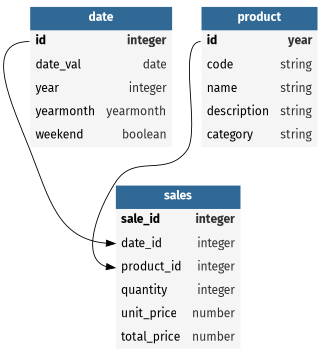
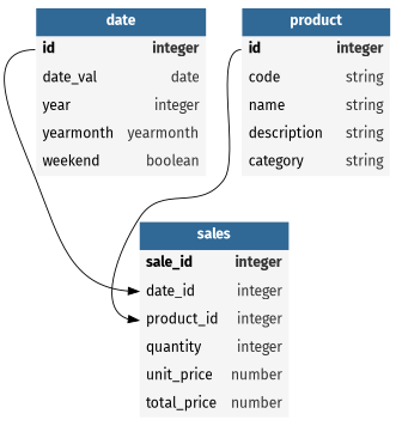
  digraph {
    fontname="Fira Sans"
    node [shape=plaintext fontname="Fira Sans"]
    edge [tailport=idn fontname="Fira Sans"]
    n1 [label=<<table bgcolor="#f5f5f5" border="0" cellborder="0" cellspacing="0" cellpadding="6"><tr><td colspan="2" bgcolor="#306996"><b><font color="#ffffff">date</font></b></td></tr><tr><td port="idn" align="left"><b>id</b></td><td port="idt" align="right"><b><font color="#333333">integer</font></b></td></tr><tr><td port="date_valn" align="left">date_val</td><td port="date_valt" align="right"><font color="#333333">date</font></td></tr><tr><td port="yearn" align="left">year</td><td port="yeart" align="right"><font color="#333333">integer</font></td></tr><tr><td port="yearmonthn" align="left">yearmonth</td><td port="yearmontht" align="right"><font color="#333333">yearmonth</font></td></tr><tr><td port="weekendn" align="left">weekend</td><td port="weekendt" align="right"><font color="#333333">boolean</font></td></tr></table>>]
    n2 [label=<<table bgcolor="#f5f5f5" border="0" cellborder="0" cellspacing="0" cellpadding="6"><tr><td colspan="2" bgcolor="#306996"><b><font color="#ffffff">sales</font></b></td></tr><tr><td port="sale_idn" align="left"><b>sale_id</b></td><td port="sale_idt" align="right"><b><font color="#333333">integer</font></b></td></tr><tr><td port="date_idn" align="left">date_id</td><td port="date_idt" align="right"><font color="#333333">integer</font></td></tr><tr><td port="product_idn" align="left">product_id</td><td port="product_idt" align="right"><font color="#333333">integer</font></td></tr><tr><td port="quantityn" align="left">quantity</td><td port="quantityt" align="right"><font color="#333333">integer</font></td></tr><tr><td port="unit_pricen" align="left">unit_price</td><td port="unit_pricet" align="right"><font color="#333333">number</font></td></tr><tr><td port="total_pricen" align="left">total_price</td><td port="total_pricet" align="right"><font color="#333333">number</font></td></tr></table>>]
-   n3 [label=<<table bgcolor="#f5f5f5" border="0" cellborder="0" cellspacing="0" cellpadding="6"><tr><td colspan="2" bgcolor="#306996"><b><font color="#ffffff">product</font></b></td></tr><tr><td port="idn" align="left"><b>id</b></td><td port="idt" align="right"><b><font color="#333333">year</font></b></td></tr><tr><td port="coden" align="left">code</td><td port="codet" align="right"><font color="#333333">string</font></td></tr><tr><td port="namen" align="left">name</td><td port="namet" align="right"><font color="#333333">string</font></td></tr><tr><td port="descriptionn" align="left">description</td><td port="descriptiont" align="right"><font color="#333333">string</font></td></tr><tr><td port="categoryn" align="left">category</td><td port="categoryt" align="right"><font color="#333333">string</font></td></tr></table>>]
+   n3 [label=<<table bgcolor="#f5f5f5" border="0" cellborder="0" cellspacing="0" cellpadding="6"><tr><td colspan="2" bgcolor="#306996"><b><font color="#ffffff">product</font></b></td></tr><tr><td port="idn" align="left"><b>id</b></td><td port="idt" align="right"><b><font color="#333333">integer</font></b></td></tr><tr><td port="coden" align="left">code</td><td port="codet" align="right"><font color="#333333">string</font></td></tr><tr><td port="namen" align="left">name</td><td port="namet" align="right"><font color="#333333">string</font></td></tr><tr><td port="descriptionn" align="left">description</td><td port="descriptiont" align="right"><font color="#333333">string</font></td></tr><tr><td port="categoryn" align="left">category</td><td port="categoryt" align="right"><font color="#333333">string</font></td></tr></table>>]
    n1 -> n2 [headport=date_idn]
    n3 -> n2 [headport=product_idn]
  }
